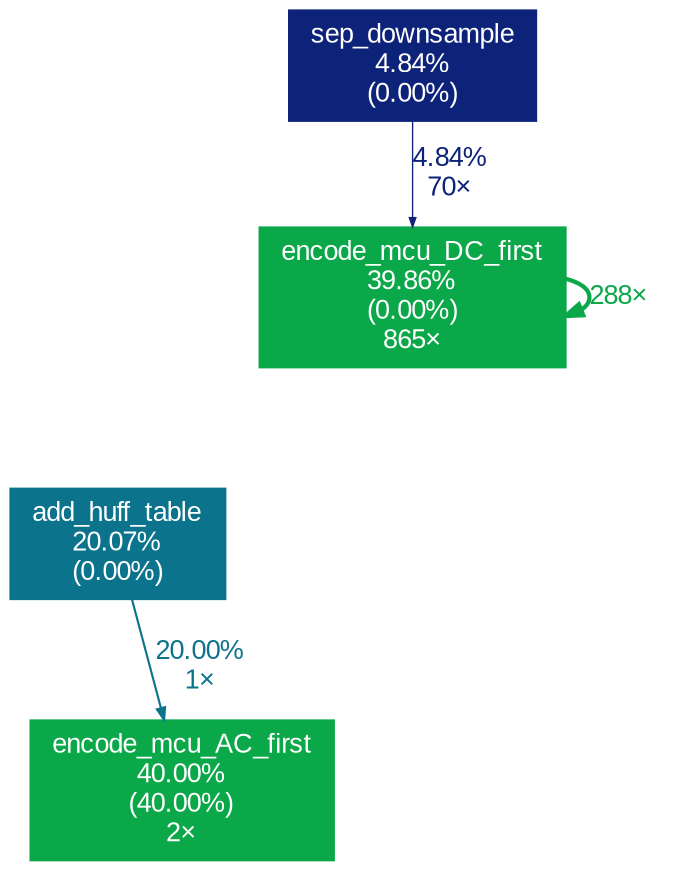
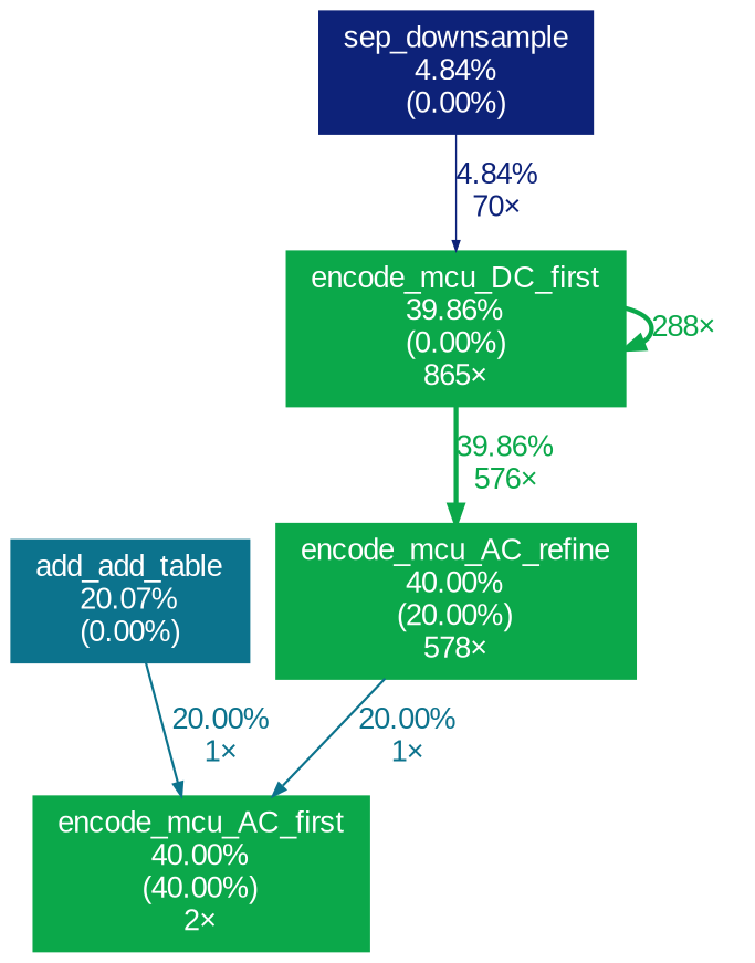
  digraph {
    fontname=Arial
    nodesep=0.125
    ranksep=0.25
    node [color="#0ba84a" fontcolor="#ffffff" fontname=Arial fontsize=10.00 shape=box style=filled]
    edge [arrowsize=0.45 color="#0c738d" fontcolor="#0c738d" fontname=Arial fontsize=10.00 labeldistance=0.80 penwidth=0.80]
+   n1 [height=0 label="encode_mcu_AC_refine\n40.00%\n(20.00%)\n578×" width=0]
    n2 [height=0 label="encode_mcu_AC_first\n40.00%\n(40.00%)\n2×" width=0]
    n3 [height=0 label="encode_mcu_DC_first\n39.86%\n(0.00%)\n865×" width=0]
-   n4 [color="#0c738d" height=0 label="add_huff_table\n20.07%\n(0.00%)" width=0]
+   n4 [color="#0c738d" height=0 label="add_add_table\n20.07%\n(0.00%)" width=0]
    n5 [color="#0d2279" height=0 label="sep_downsample\n4.84%\n(0.00%)" width=0]
+   n1 -> n2 [label="20.00%\n1×"]
+   n3 -> n1 [arrowsize=0.63 color="#0ba84a" fontcolor="#0ba84a" label="39.86%\n576×" labeldistance=1.59 penwidth=1.59]
    n3 -> n3 [arrowsize=0.63 color="#0ba84a" fontcolor="#0ba84a" label="288×" labeldistance=1.59 penwidth=1.59]
    n4 -> n2 [label="20.00%\n1×"]
    n5 -> n3 [arrowsize=0.35 color="#0d2279" fontcolor="#0d2279" label="4.84%\n70×" labeldistance=0.50 penwidth=0.50]
  }
